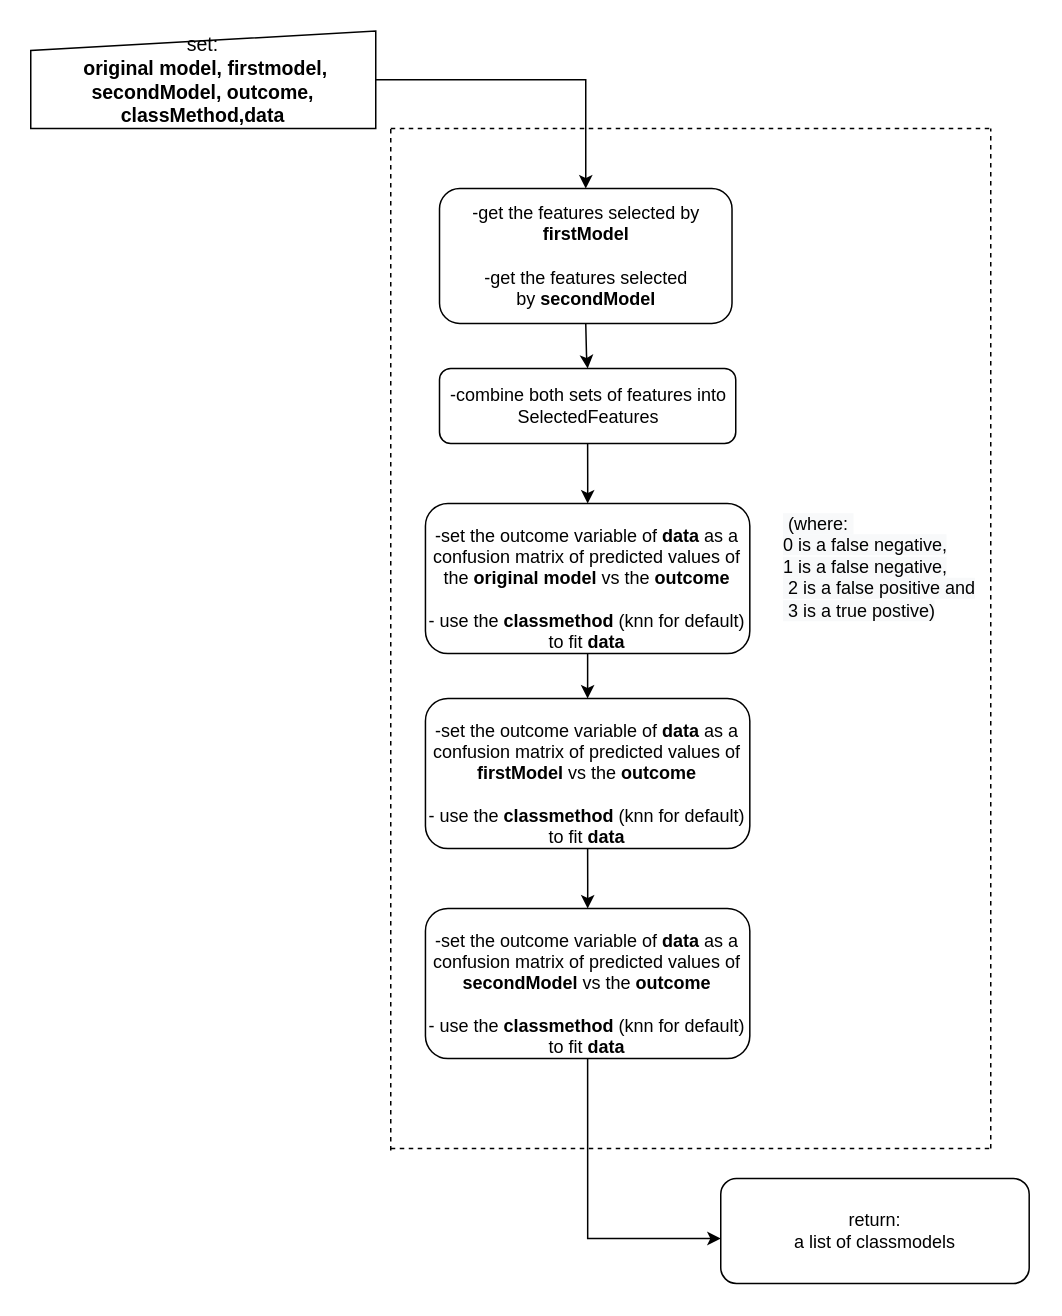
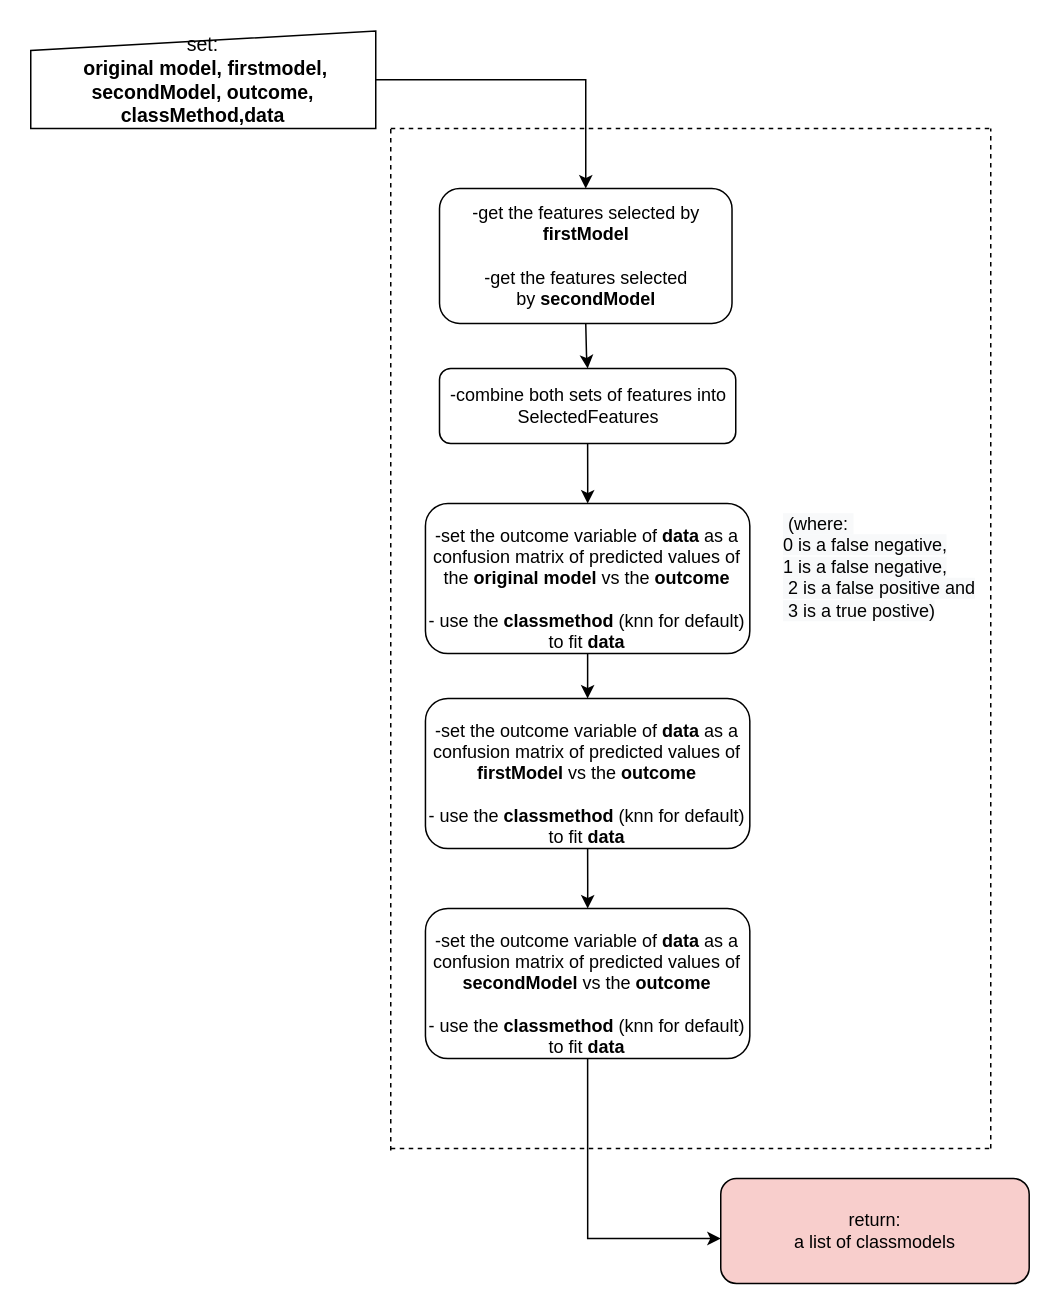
  <mxCell id="0" />
  <mxCell id="1" parent="0" />
  <mxCell id="2" style="edgeStyle=orthogonalEdgeStyle;rounded=0;orthogonalLoop=1;jettySize=auto;html=1;entryX=0.5;entryY=0;entryDx=0;entryDy=0;" edge="1" parent="1" source="3" target="9"><mxGeometry relative="1" as="geometry"><mxPoint x="389.505" y="119.7" as="targetPoint" /></mxGeometry></mxCell>
  <mxCell id="3" value="&lt;font style=&quot;font-size: 13px&quot;&gt;set:&lt;br&gt;&amp;nbsp;&lt;b&gt;original model, firstmodel, secondModel, outcome, classMethod,data&lt;/b&gt;&lt;/font&gt;" style="shape=manualInput;whiteSpace=wrap;html=1;rounded=0;comic=0;spacing=1;size=13;fontSize=13;" vertex="1" parent="1"><mxGeometry y="20" width="230" height="65" as="geometry" x="20" /></mxCell>
  <mxCell id="4" style="edgeStyle=orthogonalEdgeStyle;rounded=0;orthogonalLoop=1;jettySize=auto;html=1;exitX=0.5;exitY=1;exitDx=0;exitDy=0;" edge="1" parent="1" source="5" target="8"><mxGeometry relative="1" as="geometry" /></mxCell>
  <mxCell id="5" value="-combine both sets of features into SelectedFeatures" style="rounded=1;whiteSpace=wrap;html=1;fontSize=12;glass=0;strokeWidth=1;shadow=0;" vertex="1" parent="1"><mxGeometry x="292.5" y="245" width="197.5" height="50" as="geometry" /></mxCell>
  <mxCell id="6" style="edgeStyle=orthogonalEdgeStyle;rounded=0;orthogonalLoop=1;jettySize=auto;html=1;exitX=0.5;exitY=1;exitDx=0;exitDy=0;" edge="1" parent="1" target="5"><mxGeometry relative="1" as="geometry"><mxPoint x="390" y="215" as="sourcePoint" /></mxGeometry></mxCell>
  <mxCell id="7" style="edgeStyle=orthogonalEdgeStyle;rounded=0;orthogonalLoop=1;jettySize=auto;html=1;exitX=0.5;exitY=1;exitDx=0;exitDy=0;entryX=0.5;entryY=0;entryDx=0;entryDy=0;" edge="1" parent="1" source="8" target="12"><mxGeometry relative="1" as="geometry" /></mxCell>
  <mxCell id="8" value="&lt;br&gt;-set the outcome variable of &lt;b&gt;data &lt;/b&gt;as a confusion matrix of predicted values of the &lt;b&gt;original model&lt;/b&gt; vs the &lt;b&gt;outcome&lt;/b&gt;&lt;br&gt;&lt;br&gt;- use the &lt;b&gt;classmethod&lt;/b&gt; (knn for default) to fit&amp;nbsp;&lt;b&gt;data&lt;/b&gt;" style="rounded=1;whiteSpace=wrap;html=1;fontSize=12;glass=0;strokeWidth=1;shadow=0;" vertex="1" parent="1"><mxGeometry x="283.13" y="335" width="216.25" height="100" as="geometry" /></mxCell>
  <mxCell id="9" value="-get the features selected by &lt;b&gt;firstModel&lt;br&gt;&lt;/b&gt;&lt;br&gt;-get the features selected by&amp;nbsp;&lt;b&gt;secondModel&lt;/b&gt;" style="rounded=1;whiteSpace=wrap;html=1;fontSize=12;glass=0;strokeWidth=1;shadow=0;" vertex="1" parent="1"><mxGeometry x="292.51" y="125" width="195" height="90" as="geometry" /></mxCell>
  <mxCell id="10" value="&lt;span style=&quot;color: rgb(0 , 0 , 0) ; font-family: &amp;#34;helvetica&amp;#34; ; font-size: 12px ; font-style: normal ; font-weight: 400 ; letter-spacing: normal ; text-align: center ; text-indent: 0px ; text-transform: none ; word-spacing: 0px ; background-color: rgb(248 , 249 , 250) ; display: inline ; float: none&quot;&gt;&lt;span&gt;&amp;nbsp;&lt;/span&gt;(where:&amp;nbsp;&lt;br&gt;0 is a false negative, &lt;br&gt;1 is a false negative,&lt;br&gt;&amp;nbsp;2 is a false positive and&lt;br&gt;&amp;nbsp;3 is a true postive)&lt;/span&gt;" style="text;whiteSpace=wrap;html=1;" vertex="1" parent="1"><mxGeometry x="520" y="335" width="160" height="70" as="geometry" /></mxCell>
  <mxCell id="11" style="edgeStyle=orthogonalEdgeStyle;rounded=0;orthogonalLoop=1;jettySize=auto;html=1;exitX=0.5;exitY=1;exitDx=0;exitDy=0;" edge="1" parent="1" source="12" target="14"><mxGeometry relative="1" as="geometry" /></mxCell>
  <mxCell id="12" value="&lt;br&gt;-set the outcome variable of &lt;b&gt;data &lt;/b&gt;as a confusion matrix of predicted values of &lt;b&gt;firstModel&lt;/b&gt; vs the &lt;b&gt;outcome&lt;/b&gt;&lt;br&gt;&lt;br&gt;- use the &lt;b&gt;classmethod&lt;/b&gt; (knn for default) to fit&amp;nbsp;&lt;b&gt;data&lt;/b&gt;" style="rounded=1;whiteSpace=wrap;html=1;fontSize=12;glass=0;strokeWidth=1;shadow=0;" vertex="1" parent="1"><mxGeometry x="283.13" y="465" width="216.25" height="100" as="geometry" /></mxCell>
  <mxCell id="13" style="edgeStyle=orthogonalEdgeStyle;rounded=0;orthogonalLoop=1;jettySize=auto;html=1;exitX=0.5;exitY=1;exitDx=0;exitDy=0;" edge="1" parent="1" source="14"><mxGeometry relative="1" as="geometry"><mxPoint x="480" y="825" as="targetPoint" /><Array as="points"><mxPoint x="391" y="825" /><mxPoint x="480" y="825" /></Array></mxGeometry></mxCell>
  <mxCell id="14" value="&lt;br&gt;-set the outcome variable of &lt;b&gt;data &lt;/b&gt;as a confusion matrix of predicted values of &lt;b&gt;secondModel&lt;/b&gt; vs the &lt;b&gt;outcome&lt;/b&gt;&lt;br&gt;&lt;br&gt;- use the &lt;b&gt;classmethod&lt;/b&gt; (knn for default) to fit&amp;nbsp;&lt;b&gt;data&lt;/b&gt;" style="rounded=1;whiteSpace=wrap;html=1;fontSize=12;glass=0;strokeWidth=1;shadow=0;" vertex="1" parent="1"><mxGeometry x="283.13" y="605" width="216.25" height="100" as="geometry" /></mxCell>
  <mxCell id="15" value="" style="endArrow=none;dashed=1;html=1;" edge="1" parent="1"><mxGeometry width="50" height="50" relative="1" as="geometry"><mxPoint x="660" y="765" as="sourcePoint" /><mxPoint x="660" y="85" as="targetPoint" /></mxGeometry></mxCell>
  <mxCell id="16" value="" style="endArrow=none;dashed=1;html=1;" edge="1" parent="1"><mxGeometry width="50" height="50" relative="1" as="geometry"><mxPoint x="260" y="85" as="sourcePoint" /><mxPoint x="660" y="85" as="targetPoint" /></mxGeometry></mxCell>
  <mxCell id="17" value="" style="endArrow=none;dashed=1;html=1;" edge="1" parent="1"><mxGeometry width="50" height="50" relative="1" as="geometry"><mxPoint x="260" y="766.379" as="sourcePoint" /><mxPoint x="260" y="85" as="targetPoint" /></mxGeometry></mxCell>
  <mxCell id="18" value="" style="endArrow=none;dashed=1;html=1;" edge="1" parent="1"><mxGeometry width="50" height="50" relative="1" as="geometry"><mxPoint x="260" y="765" as="sourcePoint" /><mxPoint x="660" y="765" as="targetPoint" /></mxGeometry></mxCell>
- <mxCell id="19" value="return:&lt;br&gt;a list of classmodels" style="rounded=1;whiteSpace=wrap;html=1;fontSize=12;glass=0;strokeWidth=1;shadow=0;" vertex="1" parent="1"><mxGeometry x="480" y="785" width="205.63" height="70" as="geometry" /></mxCell>
+ <mxCell id="19" value="return:&lt;br&gt;a list of classmodels" style="rounded=1;whiteSpace=wrap;html=1;fontSize=12;glass=0;strokeWidth=1;shadow=0;fillColor=#f8cecc;" vertex="1" parent="1"><mxGeometry x="480" y="785" width="205.63" height="70" as="geometry" /></mxCell>
